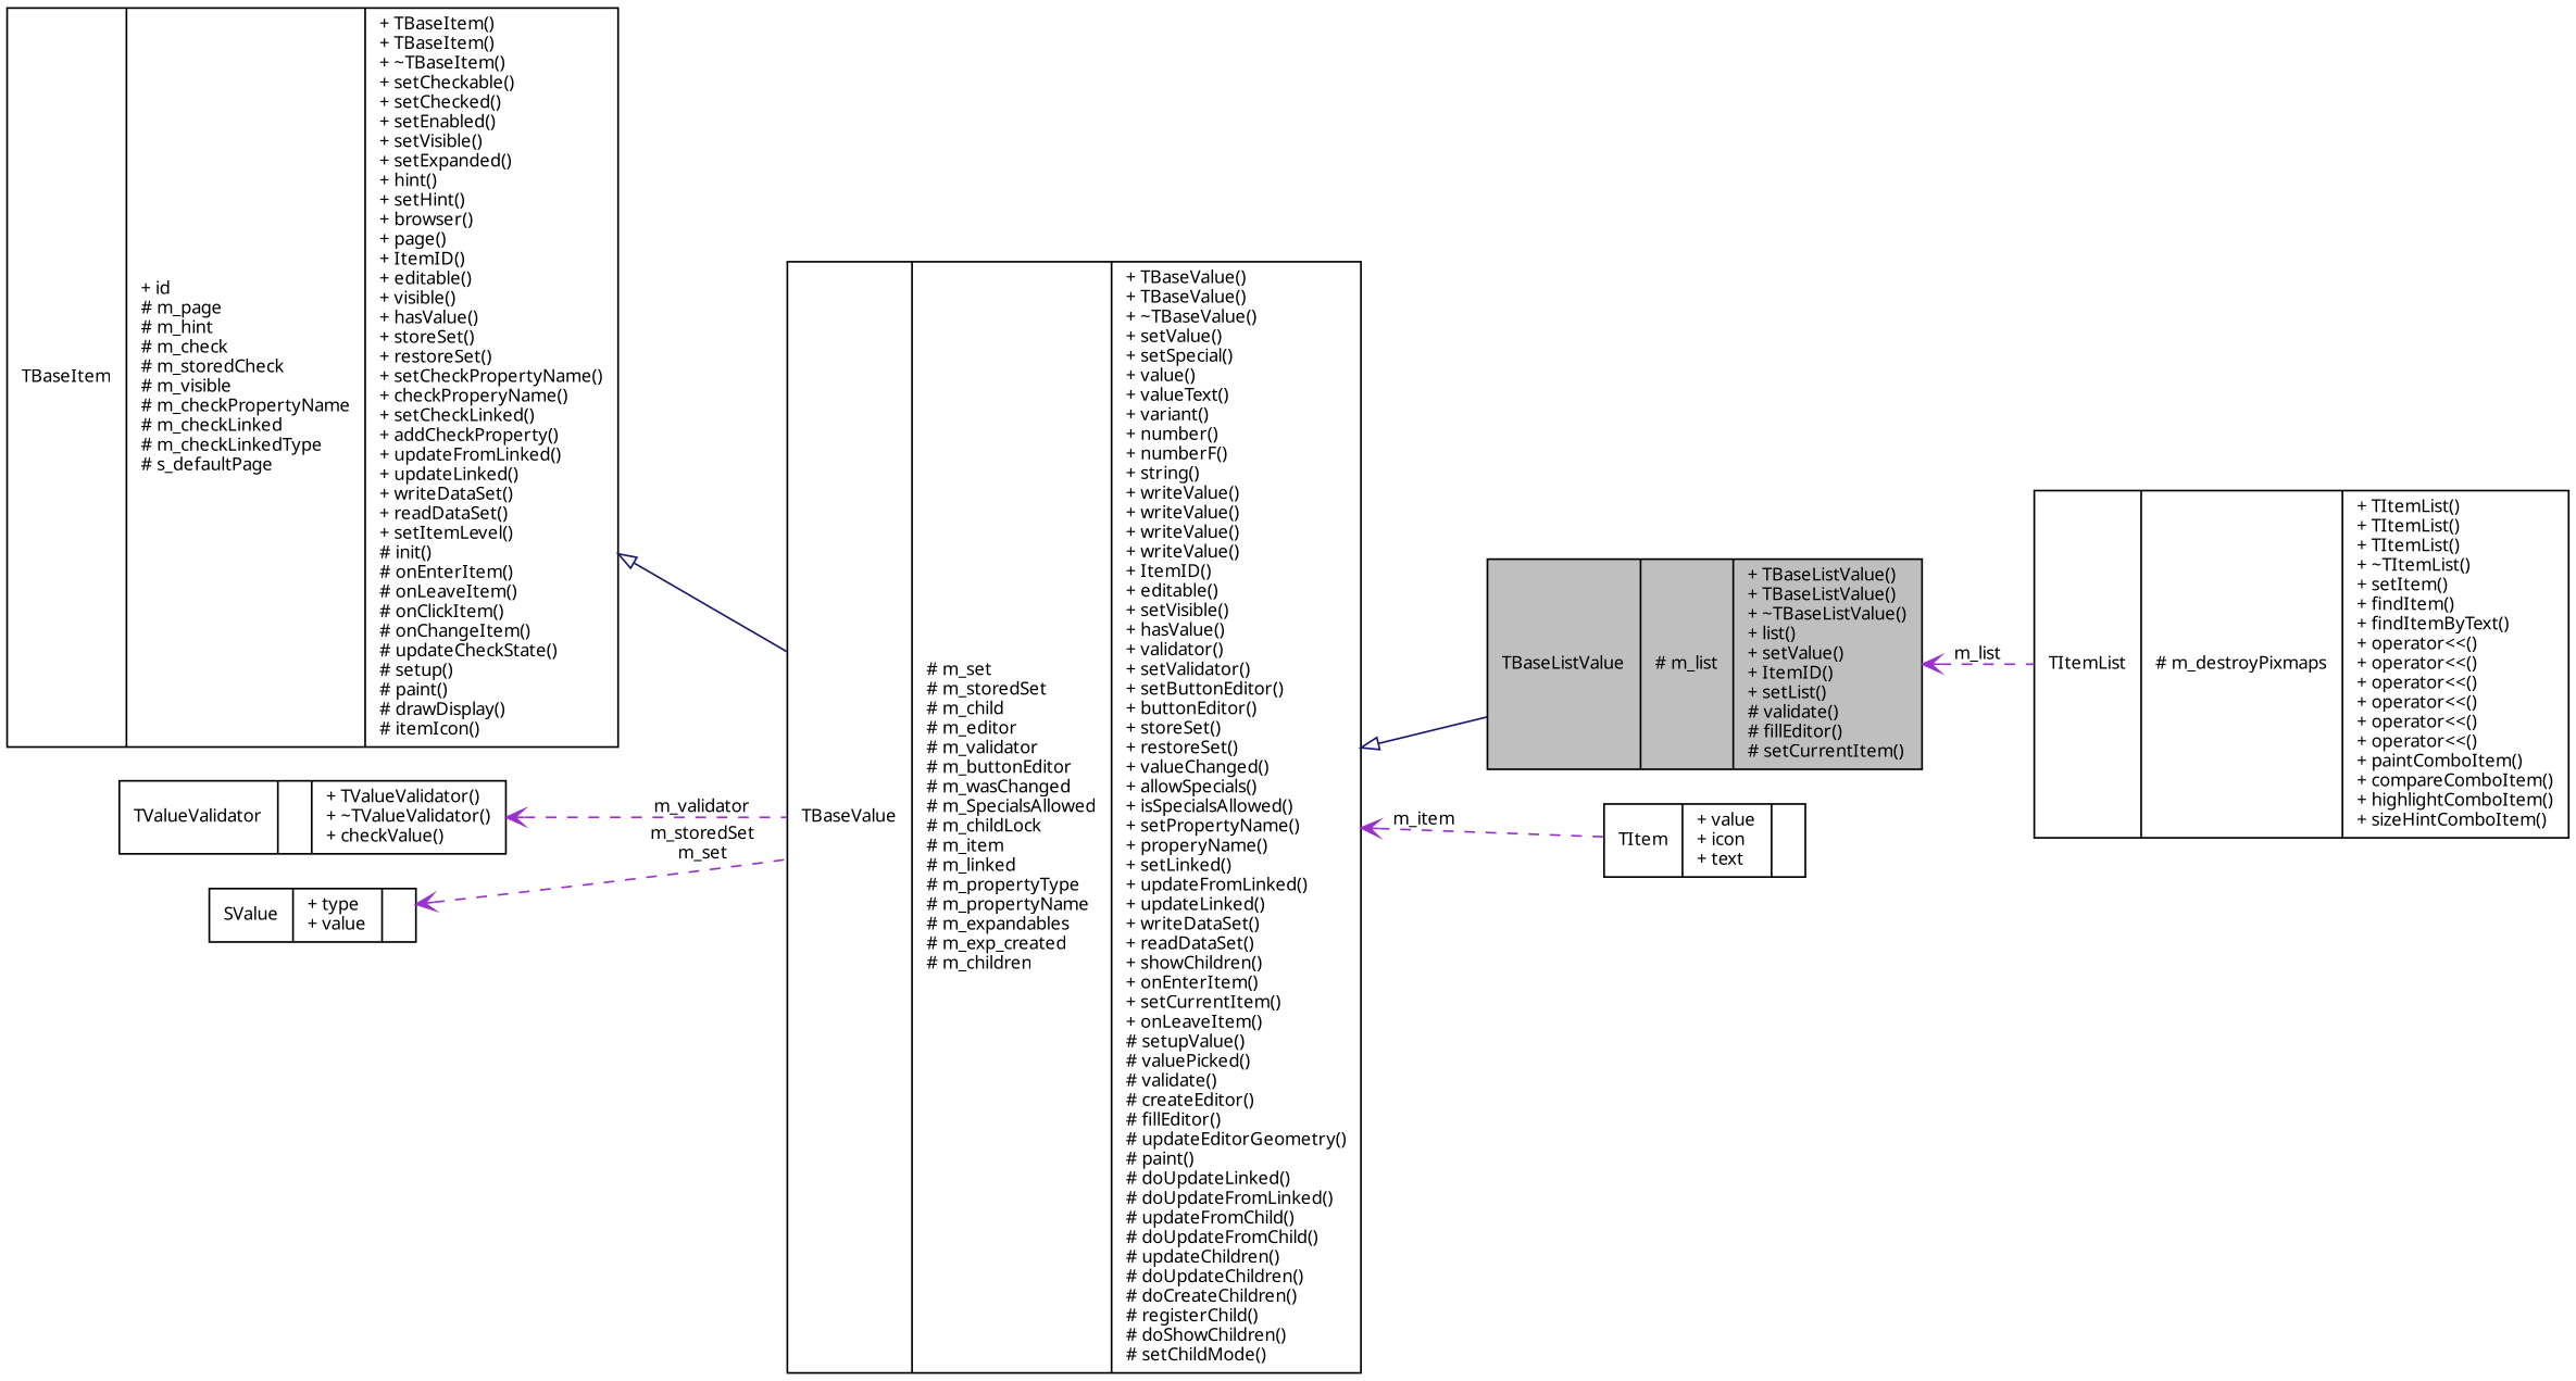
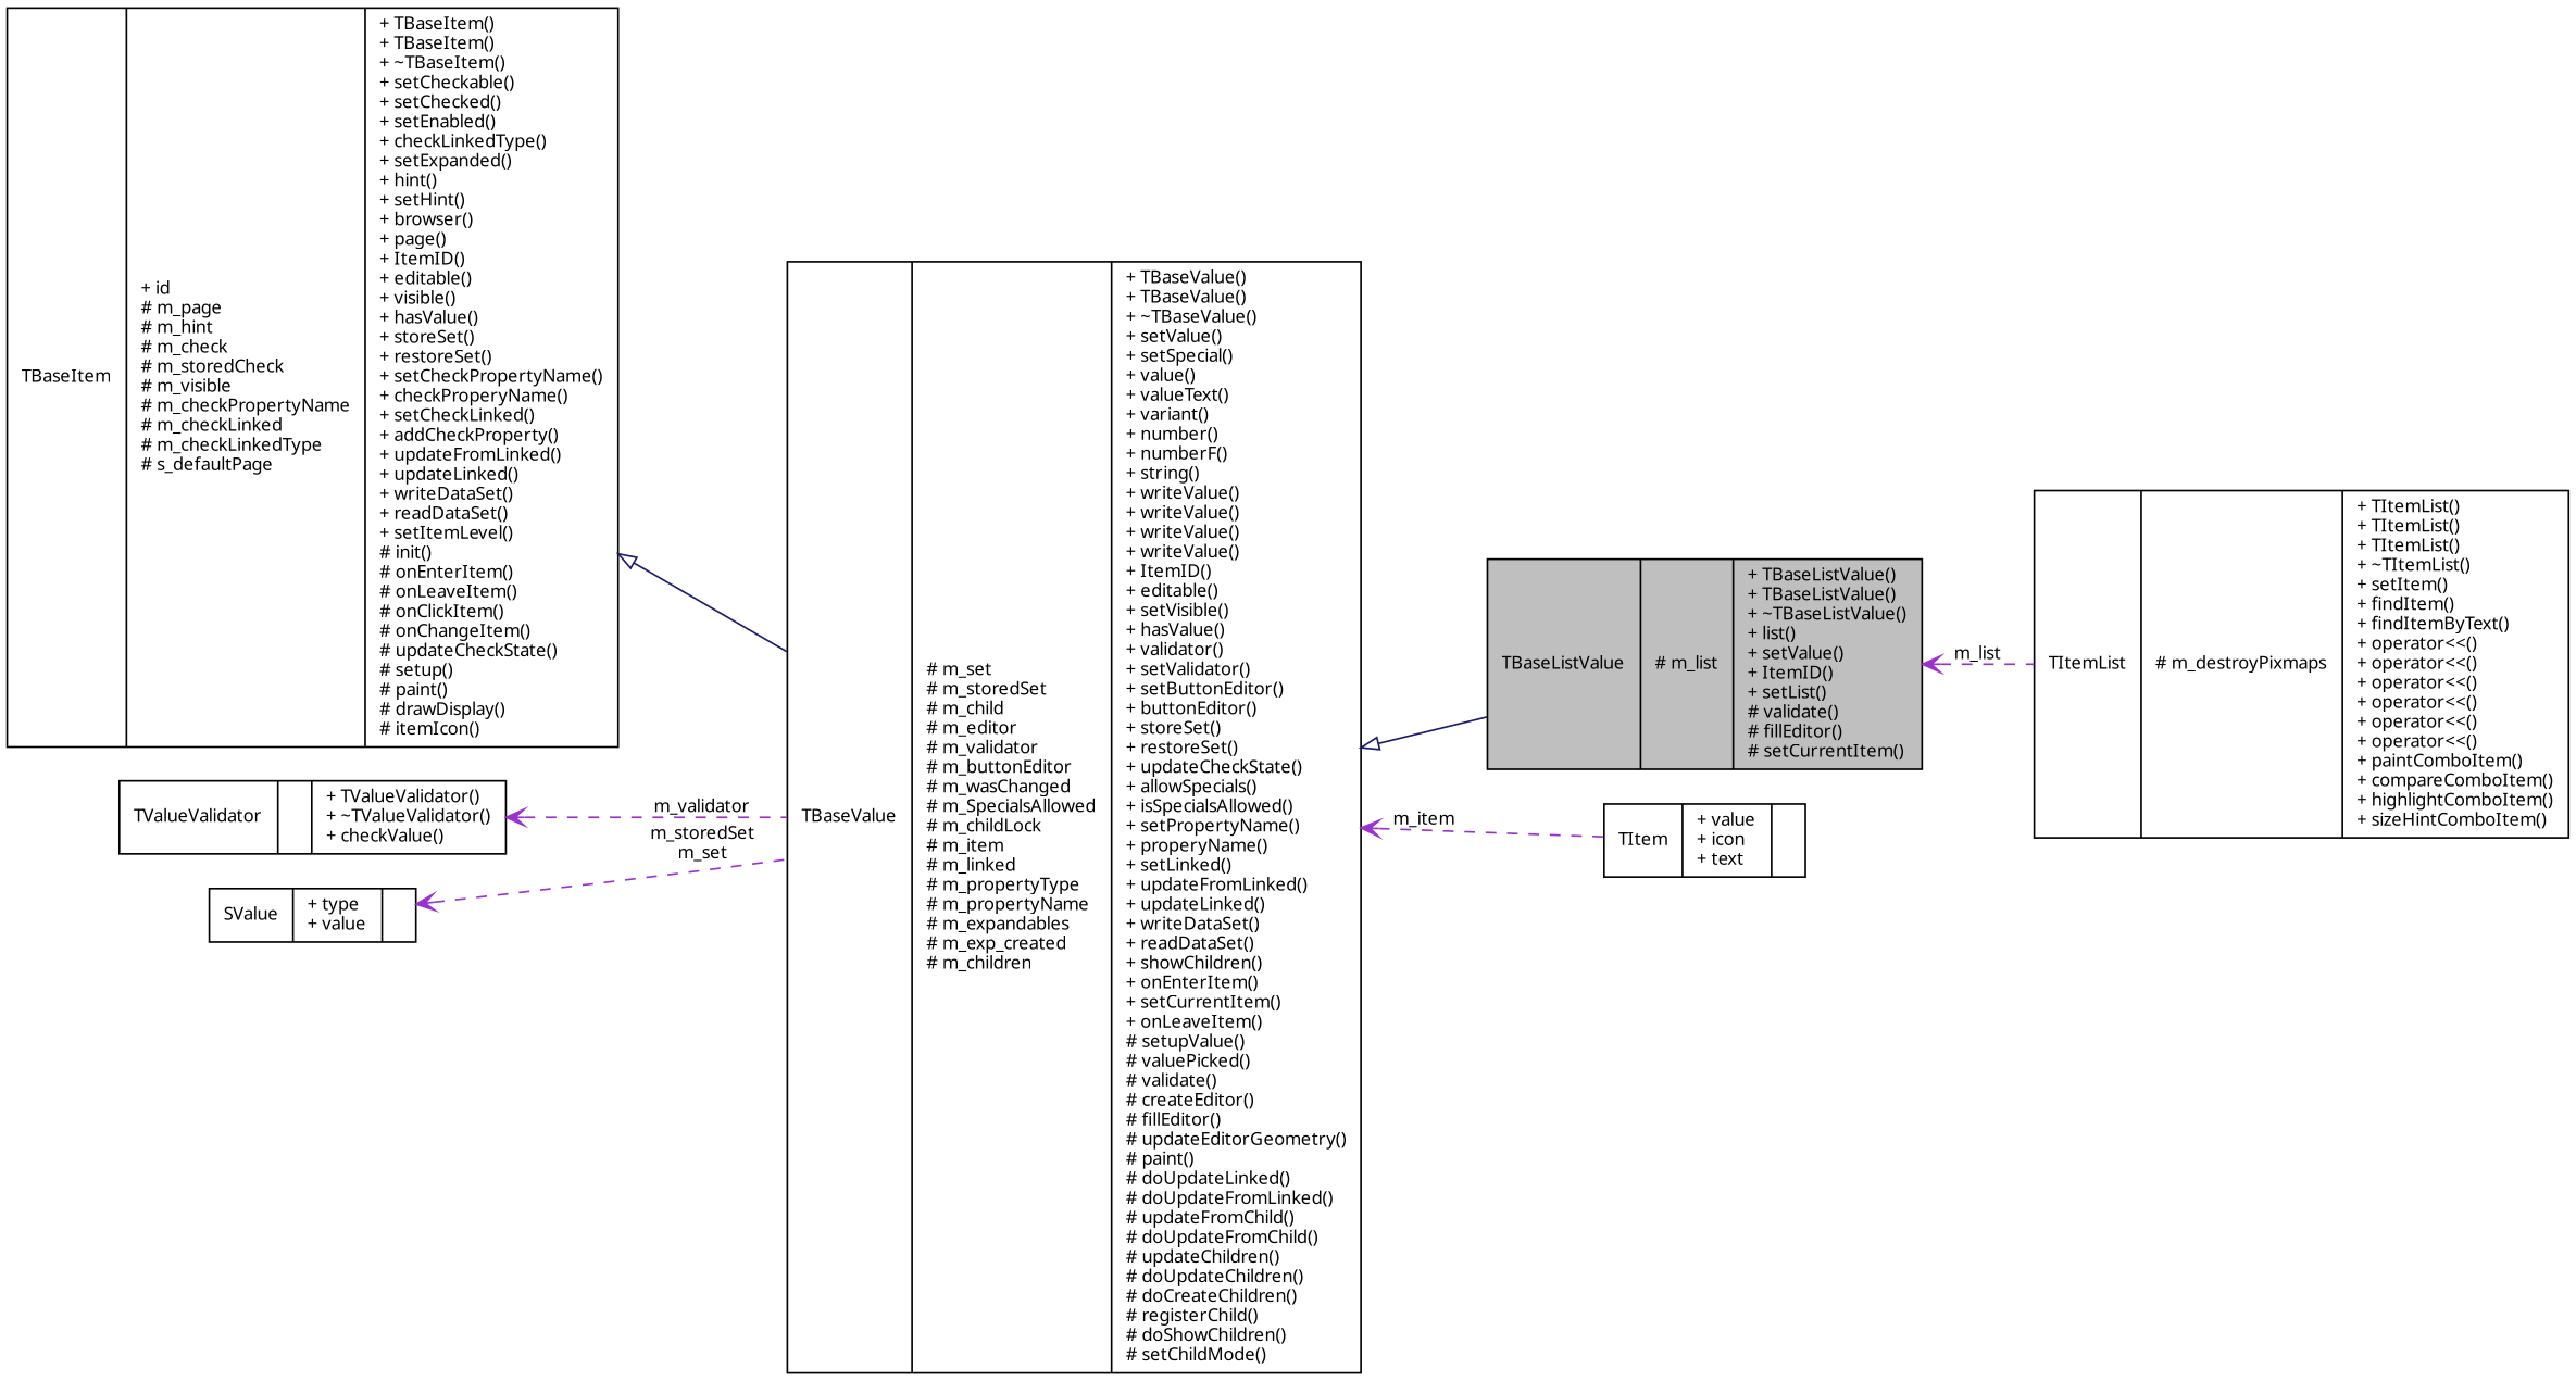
  digraph {
    rankdir=LR
    node [color=black fillcolor=white fontname="FreeSans.ttf" fontsize=10 shape=record style=filled]
    edge [arrowtail=open color=darkorchid3 dir=back fontname="FreeSans.ttf" fontsize=10 labelfontname="FreeSans.ttf" labelfontsize=10 style=dashed]
    n1 [fillcolor=grey75 fontcolor=black height=0.2 label="{TBaseListValue\n|# m_list\l|+ TBaseListValue()\l+ TBaseListValue()\l+ ~TBaseListValue()\l+ list()\l+ setValue()\l+ ItemID()\l+ setList()\l# validate()\l# fillEditor()\l# setCurrentItem()\l}" width=0.4]
    n2 [height=0.2 label="{TItemList\n|# m_destroyPixmaps\l|+ TItemList()\l+ TItemList()\l+ TItemList()\l+ ~TItemList()\l+ setItem()\l+ findItem()\l+ findItemByText()\l+ operator\<\<()\l+ operator\<\<()\l+ operator\<\<()\l+ operator\<\<()\l+ operator\<\<()\l+ operator\<\<()\l+ paintComboItem()\l+ compareComboItem()\l+ highlightComboItem()\l+ sizeHintComboItem()\l}" width=0.4]
-   n3 [height=0.2 label="{TBaseValue\n|# m_set\l# m_storedSet\l# m_child\l# m_editor\l# m_validator\l# m_buttonEditor\l# m_wasChanged\l# m_SpecialsAllowed\l# m_childLock\l# m_item\l# m_linked\l# m_propertyType\l# m_propertyName\l# m_expandables\l# m_exp_created\l# m_children\l|+ TBaseValue()\l+ TBaseValue()\l+ ~TBaseValue()\l+ setValue()\l+ setSpecial()\l+ value()\l+ valueText()\l+ variant()\l+ number()\l+ numberF()\l+ string()\l+ writeValue()\l+ writeValue()\l+ writeValue()\l+ writeValue()\l+ ItemID()\l+ editable()\l+ setVisible()\l+ hasValue()\l+ validator()\l+ setValidator()\l+ setButtonEditor()\l+ buttonEditor()\l+ storeSet()\l+ restoreSet()\l+ valueChanged()\l+ allowSpecials()\l+ isSpecialsAllowed()\l+ setPropertyName()\l+ properyName()\l+ setLinked()\l+ updateFromLinked()\l+ updateLinked()\l+ writeDataSet()\l+ readDataSet()\l+ showChildren()\l+ onEnterItem()\l+ setCurrentItem()\l+ onLeaveItem()\l# setupValue()\l# valuePicked()\l# validate()\l# createEditor()\l# fillEditor()\l# updateEditorGeometry()\l# paint()\l# doUpdateLinked()\l# doUpdateFromLinked()\l# updateFromChild()\l# doUpdateFromChild()\l# updateChildren()\l# doUpdateChildren()\l# doCreateChildren()\l# registerChild()\l# doShowChildren()\l# setChildMode()\l}" width=0.4]
+   n3 [height=0.2 label="{TBaseValue\n|# m_set\l# m_storedSet\l# m_child\l# m_editor\l# m_validator\l# m_buttonEditor\l# m_wasChanged\l# m_SpecialsAllowed\l# m_childLock\l# m_item\l# m_linked\l# m_propertyType\l# m_propertyName\l# m_expandables\l# m_exp_created\l# m_children\l|+ TBaseValue()\l+ TBaseValue()\l+ ~TBaseValue()\l+ setValue()\l+ setSpecial()\l+ value()\l+ valueText()\l+ variant()\l+ number()\l+ numberF()\l+ string()\l+ writeValue()\l+ writeValue()\l+ writeValue()\l+ writeValue()\l+ ItemID()\l+ editable()\l+ setVisible()\l+ hasValue()\l+ validator()\l+ setValidator()\l+ setButtonEditor()\l+ buttonEditor()\l+ storeSet()\l+ restoreSet()\l+ updateCheckState()\l+ allowSpecials()\l+ isSpecialsAllowed()\l+ setPropertyName()\l+ properyName()\l+ setLinked()\l+ updateFromLinked()\l+ updateLinked()\l+ writeDataSet()\l+ readDataSet()\l+ showChildren()\l+ onEnterItem()\l+ setCurrentItem()\l+ onLeaveItem()\l# setupValue()\l# valuePicked()\l# validate()\l# createEditor()\l# fillEditor()\l# updateEditorGeometry()\l# paint()\l# doUpdateLinked()\l# doUpdateFromLinked()\l# updateFromChild()\l# doUpdateFromChild()\l# updateChildren()\l# doUpdateChildren()\l# doCreateChildren()\l# registerChild()\l# doShowChildren()\l# setChildMode()\l}" width=0.4]
    n4 [height=0.2 label="{TItem\n|+ value\l+ icon\l+ text\l|}" width=0.4]
-   n5 [height=0.2 label="{TBaseItem\n|+ id\l# m_page\l# m_hint\l# m_check\l# m_storedCheck\l# m_visible\l# m_checkPropertyName\l# m_checkLinked\l# m_checkLinkedType\l# s_defaultPage\l|+ TBaseItem()\l+ TBaseItem()\l+ ~TBaseItem()\l+ setCheckable()\l+ setChecked()\l+ setEnabled()\l+ setVisible()\l+ setExpanded()\l+ hint()\l+ setHint()\l+ browser()\l+ page()\l+ ItemID()\l+ editable()\l+ visible()\l+ hasValue()\l+ storeSet()\l+ restoreSet()\l+ setCheckPropertyName()\l+ checkProperyName()\l+ setCheckLinked()\l+ addCheckProperty()\l+ updateFromLinked()\l+ updateLinked()\l+ writeDataSet()\l+ readDataSet()\l+ setItemLevel()\l# init()\l# onEnterItem()\l# onLeaveItem()\l# onClickItem()\l# onChangeItem()\l# updateCheckState()\l# setup()\l# paint()\l# drawDisplay()\l# itemIcon()\l}" width=0.4]
+   n5 [height=0.2 label="{TBaseItem\n|+ id\l# m_page\l# m_hint\l# m_check\l# m_storedCheck\l# m_visible\l# m_checkPropertyName\l# m_checkLinked\l# m_checkLinkedType\l# s_defaultPage\l|+ TBaseItem()\l+ TBaseItem()\l+ ~TBaseItem()\l+ setCheckable()\l+ setChecked()\l+ setEnabled()\l+ checkLinkedType()\l+ setExpanded()\l+ hint()\l+ setHint()\l+ browser()\l+ page()\l+ ItemID()\l+ editable()\l+ visible()\l+ hasValue()\l+ storeSet()\l+ restoreSet()\l+ setCheckPropertyName()\l+ checkProperyName()\l+ setCheckLinked()\l+ addCheckProperty()\l+ updateFromLinked()\l+ updateLinked()\l+ writeDataSet()\l+ readDataSet()\l+ setItemLevel()\l# init()\l# onEnterItem()\l# onLeaveItem()\l# onClickItem()\l# onChangeItem()\l# updateCheckState()\l# setup()\l# paint()\l# drawDisplay()\l# itemIcon()\l}" width=0.4]
    n6 [height=0.2 label="{TValueValidator\n||+ TValueValidator()\l+ ~TValueValidator()\l+ checkValue()\l}" width=0.4]
    n7 [height=0.2 label="{SValue\n|+ type\l+ value\l|}" width=0.4]
    n1 -> n2 [label=m_list]
    n3 -> n1 [arrowtail=empty color=midnightblue style=solid]
    n3 -> n4 [label=m_item]
    n5 -> n3 [arrowtail=empty color=midnightblue style=solid]
    n6 -> n3 [label=m_validator]
    n7 -> n3 [label="m_storedSet\nm_set"]
  }
